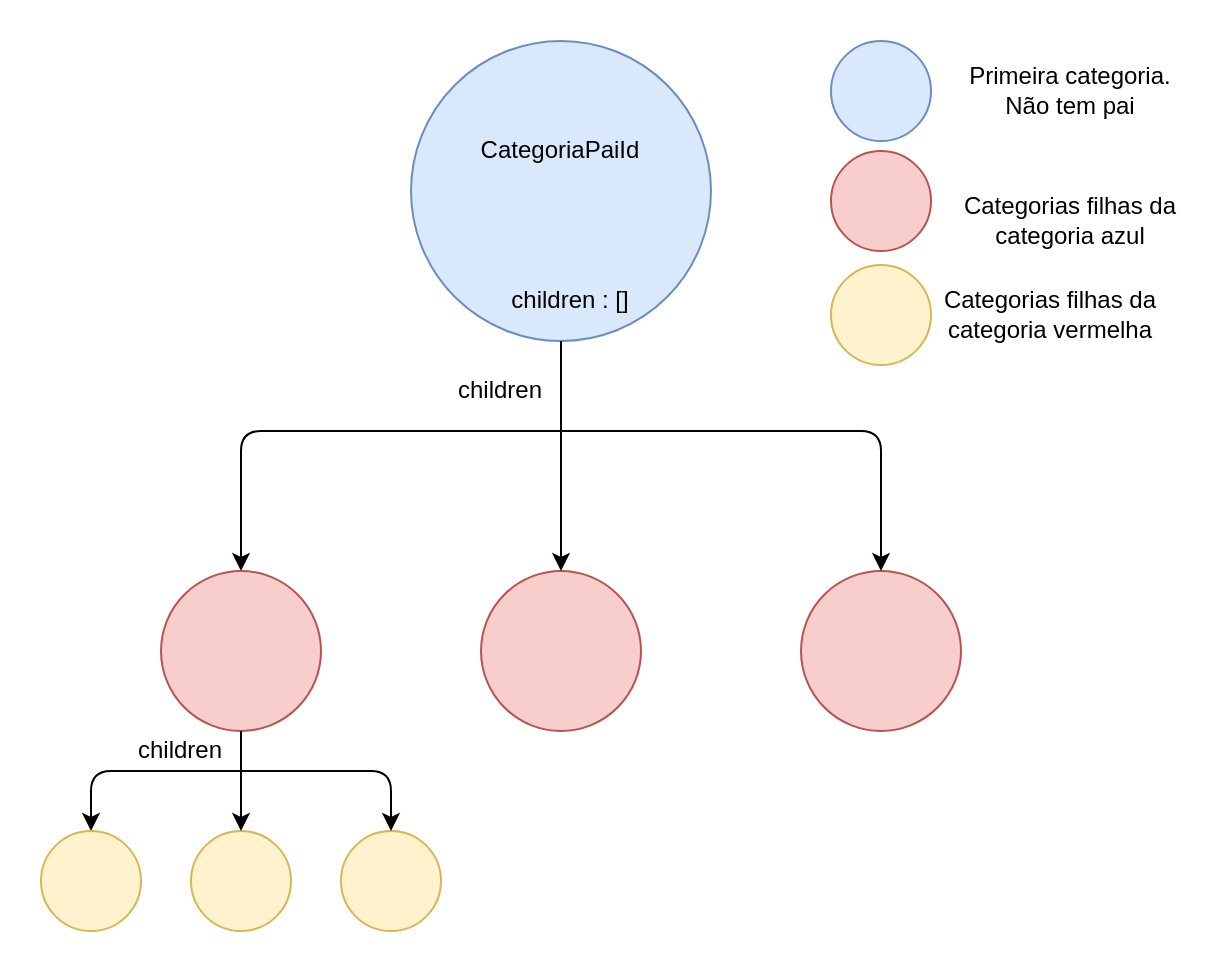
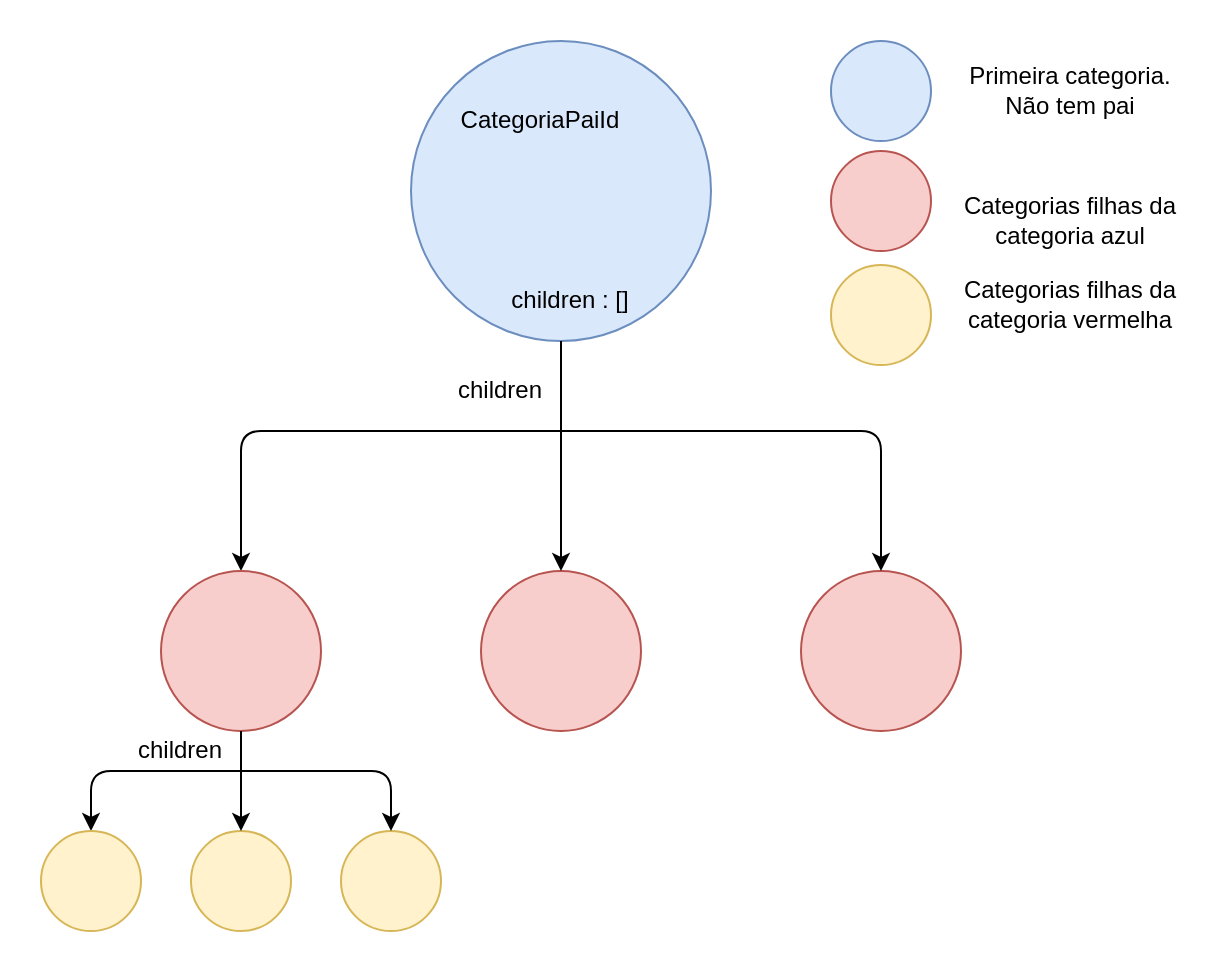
  <mxCell id="0" />
  <mxCell id="1" parent="0" />
  <mxCell id="2" value="" style="ellipse;whiteSpace=wrap;html=1;aspect=fixed;fillColor=#dae8fc;strokeColor=#6c8ebf;" parent="1" vertex="1"><mxGeometry x="205" y="20" width="150" height="150" as="geometry" /></mxCell>
- <mxCell id="3" value="CategoriaPaiId" style="text;html=1;strokeColor=none;fillColor=none;align=center;verticalAlign=middle;whiteSpace=wrap;rounded=0;" parent="1" vertex="1"><mxGeometry x="230" y="65" width="100" height="20" as="geometry" /></mxCell>
+ <mxCell id="3" value="CategoriaPaiId" style="text;html=1;strokeColor=none;fillColor=none;align=center;verticalAlign=middle;whiteSpace=wrap;rounded=0;" parent="1" vertex="1"><mxGeometry x="220" y="50" width="100" height="20" as="geometry" /></mxCell>
  <mxCell id="4" value="" style="endArrow=classic;html=1;" parent="1" target="5" edge="1"><mxGeometry width="50" height="50" relative="1" as="geometry"><mxPoint x="255" y="215" as="sourcePoint" /><mxPoint x="320" y="455" as="targetPoint" /><Array as="points"><mxPoint x="120" y="215" /></Array></mxGeometry></mxCell>
  <mxCell id="5" value="" style="ellipse;whiteSpace=wrap;html=1;aspect=fixed;fillColor=#f8cecc;strokeColor=#b85450;" parent="1" vertex="1"><mxGeometry x="80" y="285" width="80" height="80" as="geometry" /></mxCell>
  <mxCell id="6" value="children" style="text;html=1;strokeColor=none;fillColor=none;align=center;verticalAlign=middle;whiteSpace=wrap;rounded=0;" parent="1" vertex="1"><mxGeometry x="220" y="185" width="60" height="20" as="geometry" /></mxCell>
  <mxCell id="7" value="children : []" style="text;html=1;strokeColor=none;fillColor=none;align=center;verticalAlign=middle;whiteSpace=wrap;rounded=0;" parent="1" vertex="1"><mxGeometry x="230" y="140" width="110" height="20" as="geometry" /></mxCell>
  <mxCell id="8" value="" style="ellipse;whiteSpace=wrap;html=1;aspect=fixed;fillColor=#f8cecc;strokeColor=#b85450;" parent="1" vertex="1"><mxGeometry x="240" y="285" width="80" height="80" as="geometry" /></mxCell>
  <mxCell id="9" value="" style="endArrow=classic;html=1;entryX=0.5;entryY=0;entryDx=0;entryDy=0;" parent="1" target="8" edge="1" source="2"><mxGeometry width="50" height="50" relative="1" as="geometry"><mxPoint x="280" y="225" as="sourcePoint" /><mxPoint x="320" y="455" as="targetPoint" /></mxGeometry></mxCell>
  <mxCell id="10" value="" style="ellipse;whiteSpace=wrap;html=1;aspect=fixed;fillColor=#f8cecc;strokeColor=#b85450;" parent="1" vertex="1"><mxGeometry x="400" y="285" width="80" height="80" as="geometry" /></mxCell>
  <mxCell id="11" value="" style="endArrow=classic;html=1;entryX=0.5;entryY=0;entryDx=0;entryDy=0;" parent="1" target="10" edge="1"><mxGeometry width="50" height="50" relative="1" as="geometry"><mxPoint x="250" y="215" as="sourcePoint" /><mxPoint x="152.423" y="306.938" as="targetPoint" /><Array as="points"><mxPoint x="440" y="215" /></Array></mxGeometry></mxCell>
  <mxCell id="12" value="" style="endArrow=classic;html=1;entryX=0.5;entryY=0;entryDx=0;entryDy=0;" parent="1" target="13" edge="1"><mxGeometry width="50" height="50" relative="1" as="geometry"><mxPoint x="120" y="385" as="sourcePoint" /><mxPoint x="30" y="405" as="targetPoint" /><Array as="points"><mxPoint x="45" y="385" /></Array></mxGeometry></mxCell>
  <mxCell id="13" value="" style="ellipse;whiteSpace=wrap;html=1;aspect=fixed;fillColor=#fff2cc;strokeColor=#d6b656;" parent="1" vertex="1"><mxGeometry x="20" y="415" width="50" height="50" as="geometry" /></mxCell>
  <mxCell id="14" value="" style="ellipse;whiteSpace=wrap;html=1;aspect=fixed;fillColor=#fff2cc;strokeColor=#d6b656;" parent="1" vertex="1"><mxGeometry x="95" y="415" width="50" height="50" as="geometry" /></mxCell>
  <mxCell id="15" value="" style="ellipse;whiteSpace=wrap;html=1;aspect=fixed;fillColor=#fff2cc;strokeColor=#d6b656;" parent="1" vertex="1"><mxGeometry x="170" y="415" width="50" height="50" as="geometry" /></mxCell>
  <mxCell id="16" value="" style="endArrow=classic;html=1;exitX=0.5;exitY=1;exitDx=0;exitDy=0;entryX=0.5;entryY=0;entryDx=0;entryDy=0;" parent="1" source="5" target="14" edge="1"><mxGeometry width="50" height="50" relative="1" as="geometry"><mxPoint x="84.645" y="380.355" as="sourcePoint" /><mxPoint x="52.678" y="412.322" as="targetPoint" /></mxGeometry></mxCell>
  <mxCell id="17" value="" style="endArrow=classic;html=1;entryX=0.5;entryY=0;entryDx=0;entryDy=0;" parent="1" target="15" edge="1"><mxGeometry width="50" height="50" relative="1" as="geometry"><mxPoint x="120" y="385" as="sourcePoint" /><mxPoint x="62.678" y="422.322" as="targetPoint" /><Array as="points"><mxPoint x="195" y="385" /></Array></mxGeometry></mxCell>
  <mxCell id="18" value="children" style="text;html=1;strokeColor=none;fillColor=none;align=center;verticalAlign=middle;whiteSpace=wrap;rounded=0;" vertex="1" parent="1"><mxGeometry x="60" y="365" width="60" height="20" as="geometry" /></mxCell>
  <mxCell id="19" value="" style="ellipse;whiteSpace=wrap;html=1;aspect=fixed;fillColor=#dae8fc;strokeColor=#6c8ebf;" vertex="1" parent="1"><mxGeometry x="415" y="20" width="50" height="50" as="geometry" /></mxCell>
  <mxCell id="20" value="Primeira categoria. Não tem pai" style="text;html=1;strokeColor=none;fillColor=none;align=center;verticalAlign=middle;whiteSpace=wrap;rounded=0;" vertex="1" parent="1"><mxGeometry x="480" y="35" width="110" height="20" as="geometry" /></mxCell>
  <mxCell id="21" value="" style="ellipse;whiteSpace=wrap;html=1;aspect=fixed;fillColor=#f8cecc;strokeColor=#b85450;" vertex="1" parent="1"><mxGeometry x="415" y="75" width="50" height="50" as="geometry" /></mxCell>
  <mxCell id="22" value="Categorias filhas da categoria azul" style="text;html=1;strokeColor=none;fillColor=none;align=center;verticalAlign=middle;whiteSpace=wrap;rounded=0;" vertex="1" parent="1"><mxGeometry x="480" y="100" width="110" height="20" as="geometry" /></mxCell>
  <mxCell id="23" value="" style="ellipse;whiteSpace=wrap;html=1;aspect=fixed;fillColor=#fff2cc;strokeColor=#d6b656;" vertex="1" parent="1"><mxGeometry x="415" y="132" width="50" height="50" as="geometry" /></mxCell>
- <mxCell id="24" value="Categorias filhas da categoria vermelha" style="text;html=1;strokeColor=none;fillColor=none;align=center;verticalAlign=middle;whiteSpace=wrap;rounded=0;" vertex="1" parent="1"><mxGeometry x="470" y="147" width="110" height="20" as="geometry" /></mxCell>
+ <mxCell id="24" value="Categorias filhas da categoria vermelha" style="text;html=1;strokeColor=none;fillColor=none;align=center;verticalAlign=middle;whiteSpace=wrap;rounded=0;" vertex="1" parent="1"><mxGeometry x="480" y="142" width="110" height="20" as="geometry" /></mxCell>
